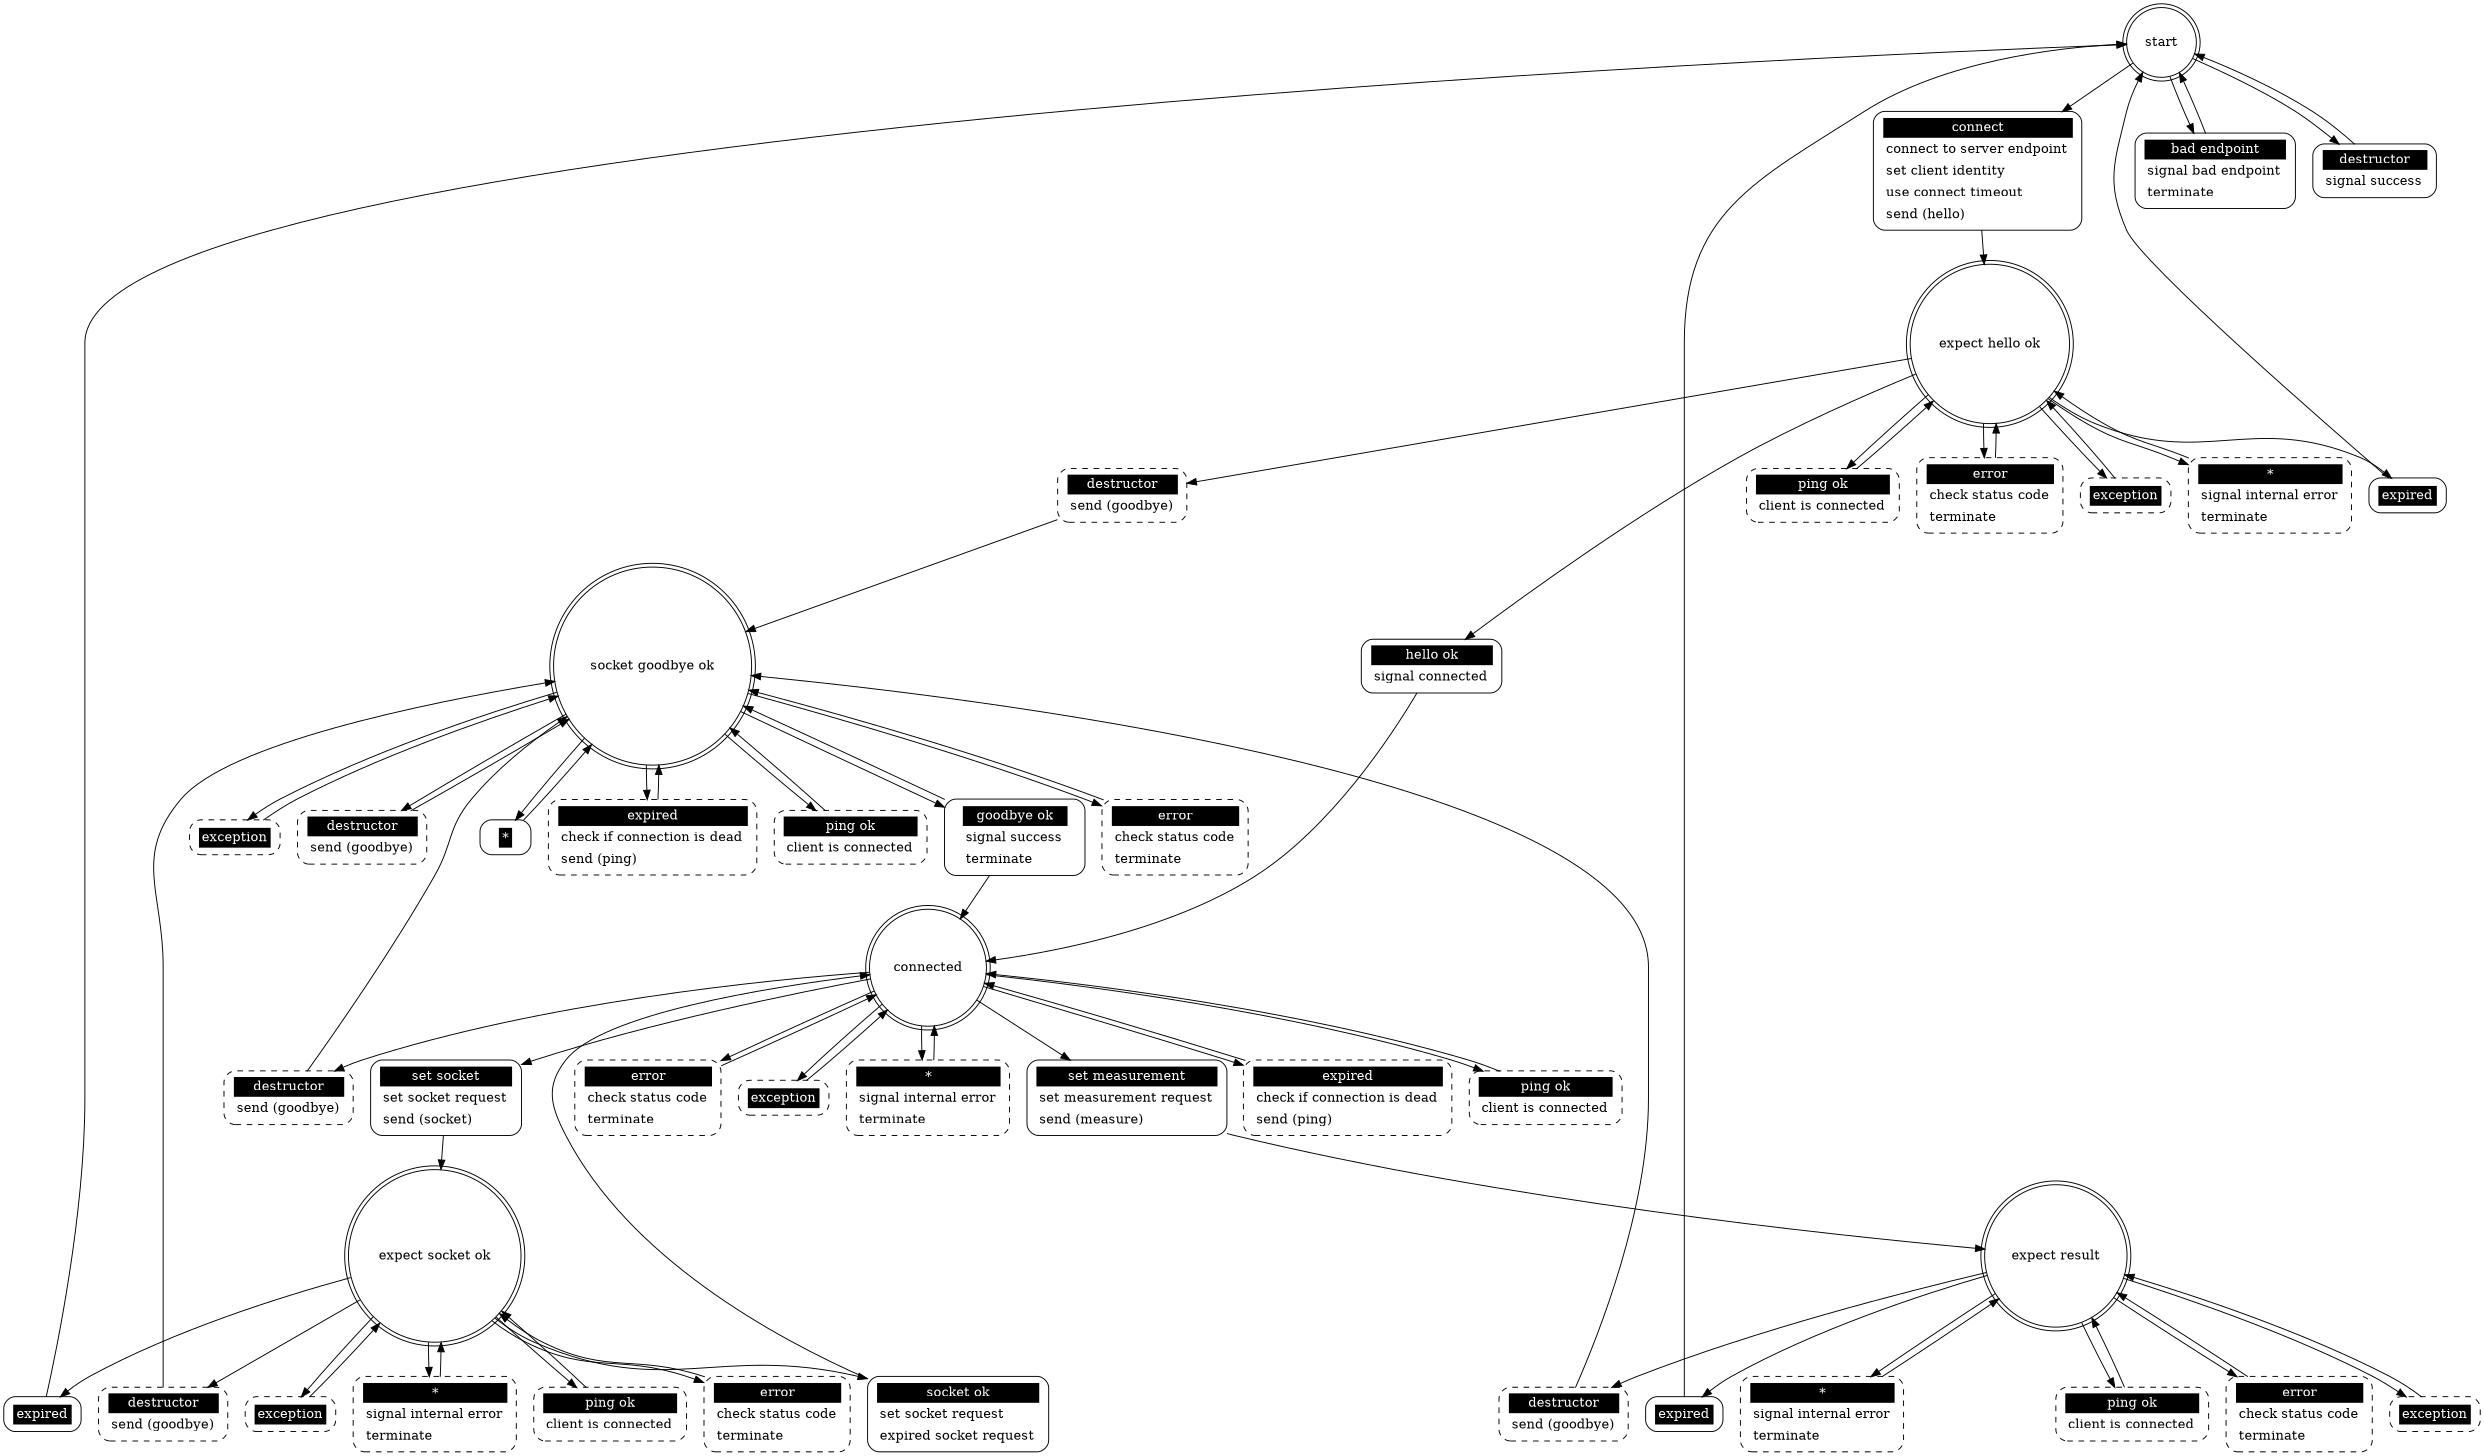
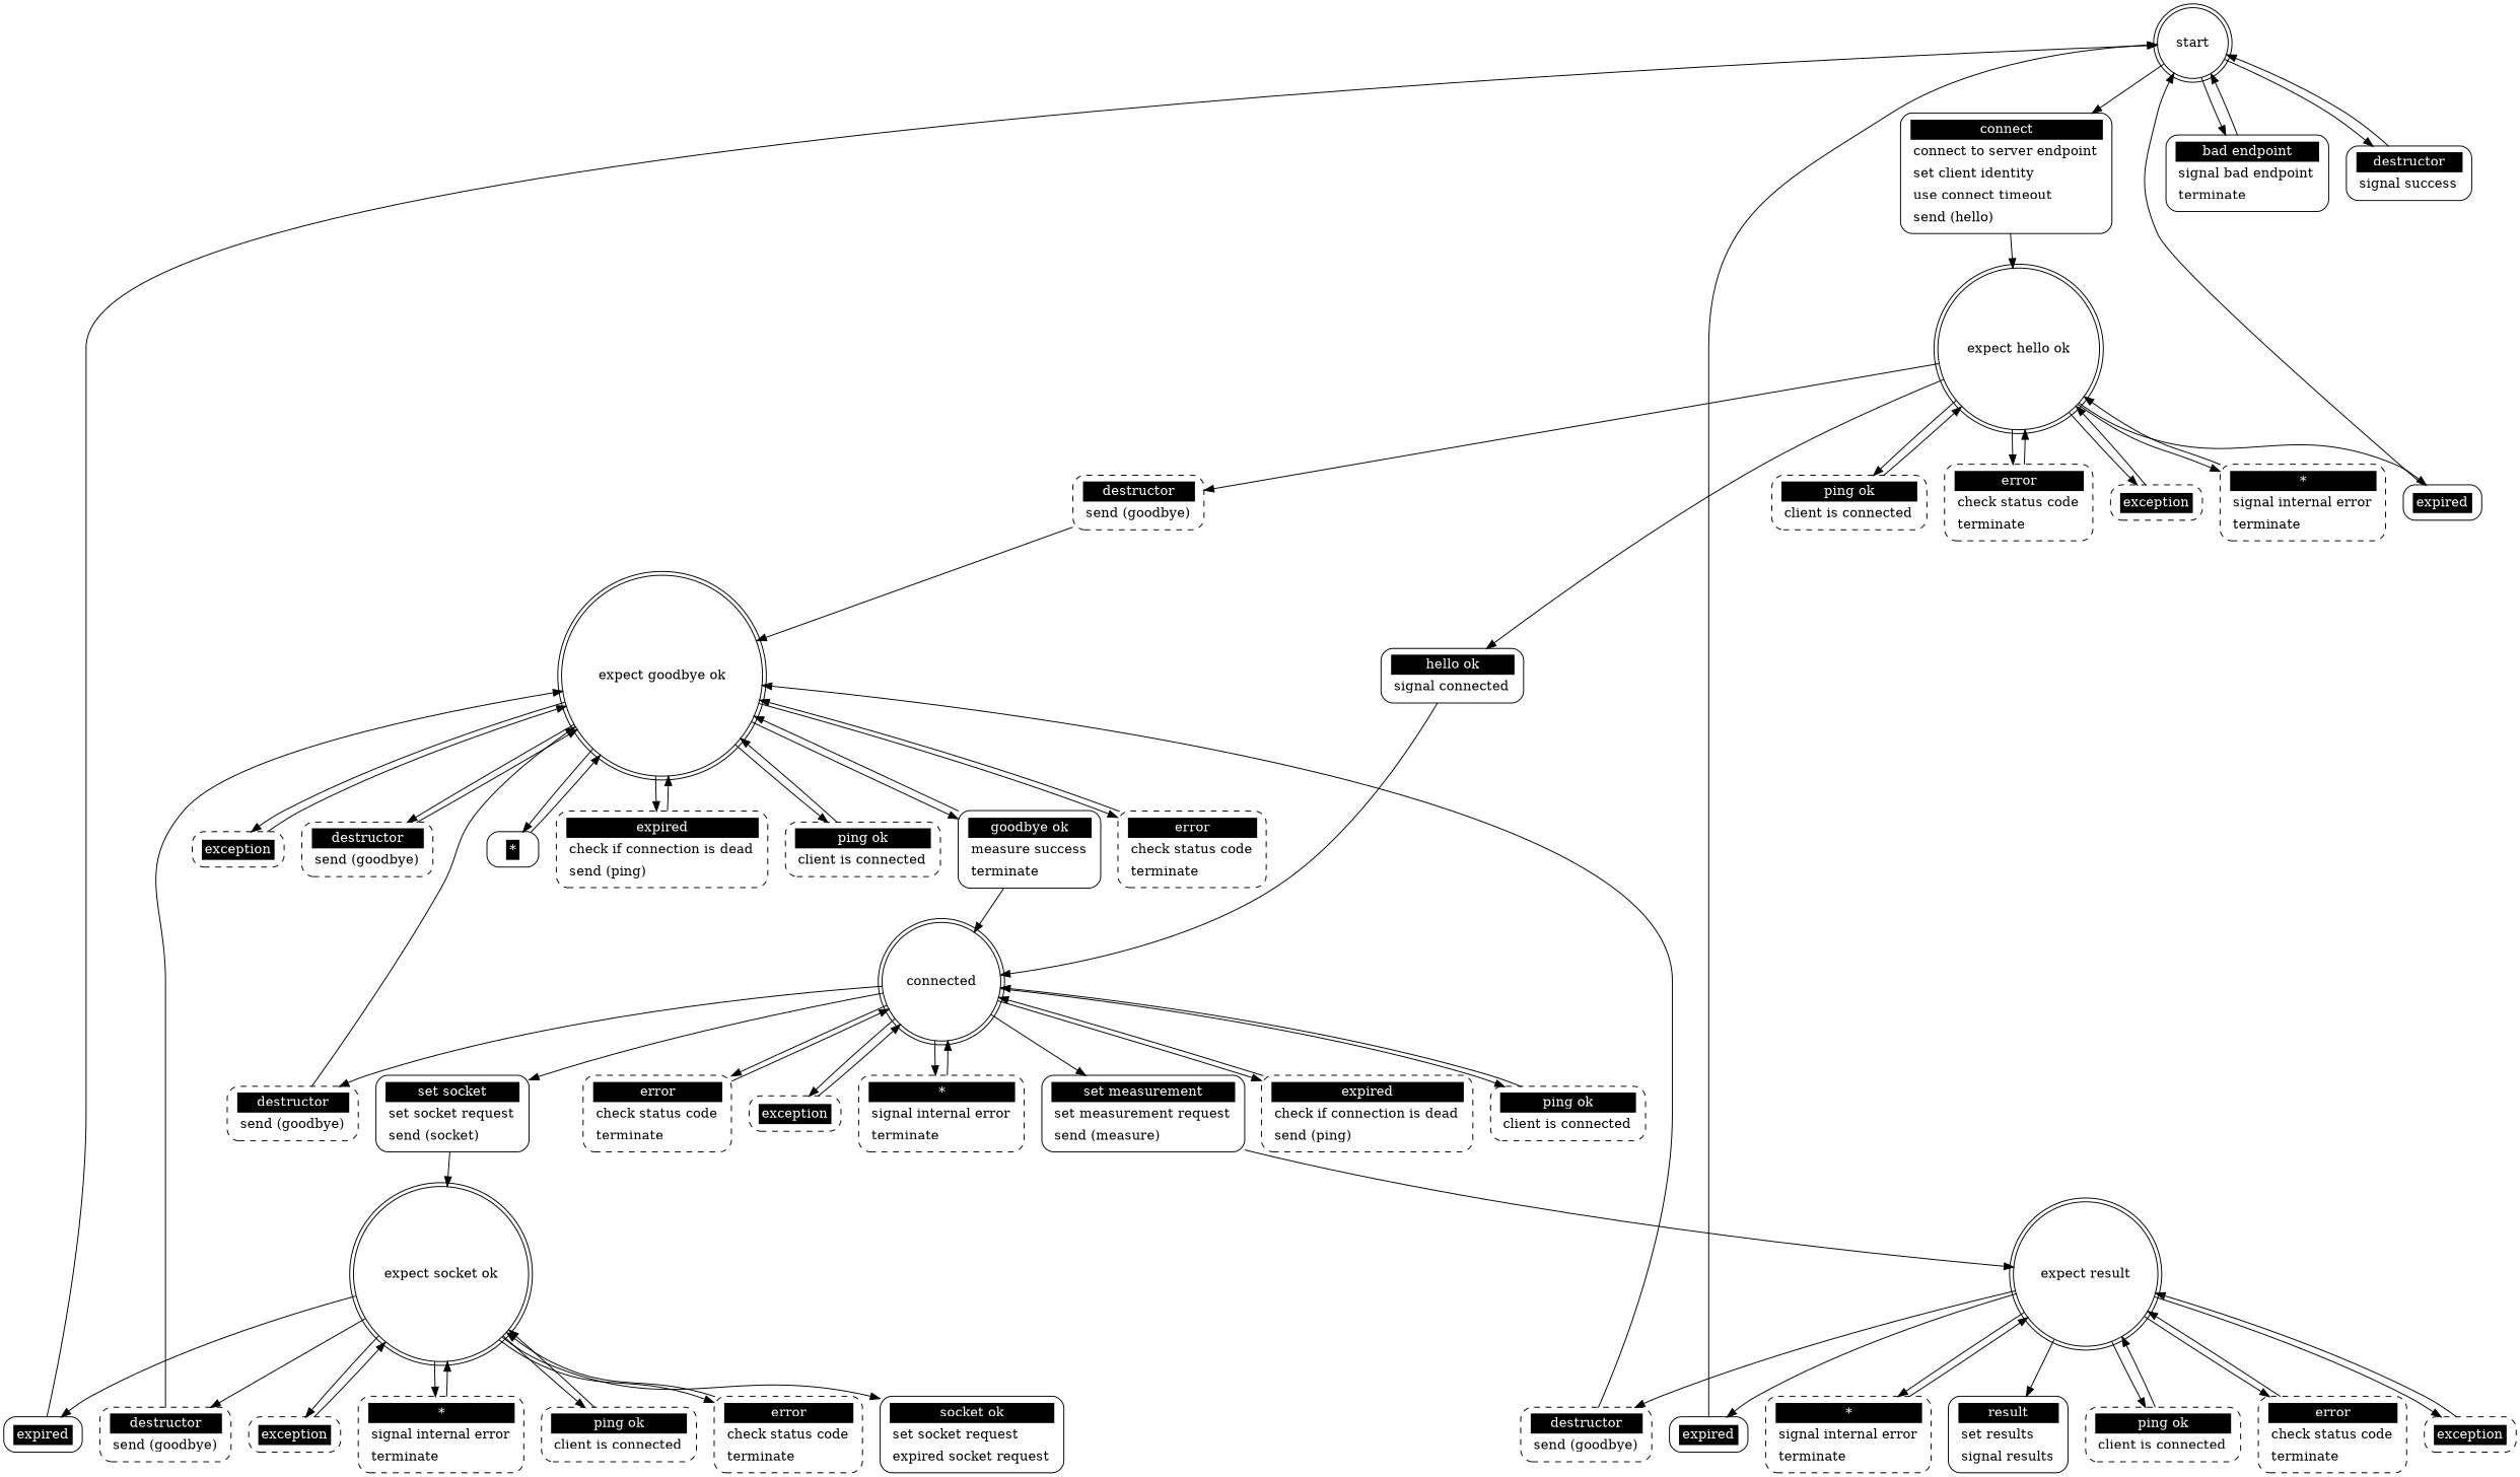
  digraph {
    node [shape=Mrecord style=dashed]
    start [shape=doublecircle style=""]
    n2 [label=<<table border="0" cellborder="0" cellpadding="3" bgcolor="white"><tr><td bgcolor="black" align="center" colspan="2"><font color="white">connect</font></td></tr><tr><td align="left" port="r3">connect to server endpoint</td></tr><tr><td align="left" port="r3">set client identity</td></tr><tr><td align="left" port="r3">use connect timeout</td></tr><tr><td align="left" port="r3">send (hello)</td></tr></table>> style=solid]
    n3 [label=<<table border="0" cellborder="0" cellpadding="3" bgcolor="white"><tr><td bgcolor="black" align="center" colspan="2"><font color="white">bad endpoint</font></td></tr><tr><td align="left" port="r3">signal bad endpoint</td></tr><tr><td align="left" port="r3">terminate</td></tr></table>> style=solid]
    n4 [label=<<table border="0" cellborder="0" cellpadding="3" bgcolor="white"><tr><td bgcolor="black" align="center" colspan="2"><font color="white">destructor</font></td></tr><tr><td align="left" port="r3">signal success</td></tr></table>> style=solid]
    "expect hello ok" [shape=doublecircle style=""]
    n6 [label=<<table border="0" cellborder="0" cellpadding="3" bgcolor="white"><tr><td bgcolor="black" align="center" colspan="2"><font color="white">destructor</font></td></tr><tr><td align="left" port="r3">send (goodbye)</td></tr></table>>]
    n7 [label=<<table border="0" cellborder="0" cellpadding="3" bgcolor="white"><tr><td bgcolor="black" align="center" colspan="2"><font color="white">ping ok</font></td></tr><tr><td align="left" port="r3">client is connected</td></tr></table>>]
    n8 [label=<<table border="0" cellborder="0" cellpadding="3" bgcolor="white"><tr><td bgcolor="black" align="center" colspan="2"><font color="white">error</font></td></tr><tr><td align="left" port="r3">check status code</td></tr><tr><td align="left" port="r3">terminate</td></tr></table>>]
    n9 [label=<<table border="0" cellborder="0" cellpadding="3" bgcolor="white"><tr><td bgcolor="black" align="center" colspan="2"><font color="white">exception</font></td></tr></table>>]
    n10 [label=<<table border="0" cellborder="0" cellpadding="3" bgcolor="white"><tr><td bgcolor="black" align="center" colspan="2"><font color="white">*</font></td></tr><tr><td align="left" port="r3">signal internal error</td></tr><tr><td align="left" port="r3">terminate</td></tr></table>>]
    n11 [label=<<table border="0" cellborder="0" cellpadding="3" bgcolor="white"><tr><td bgcolor="black" align="center" colspan="2"><font color="white">hello ok</font></td></tr><tr><td align="left" port="r3">signal connected</td></tr></table>> style=solid]
    n12 [label=<<table border="0" cellborder="0" cellpadding="3" bgcolor="white"><tr><td bgcolor="black" align="center" colspan="2"><font color="white">expired</font></td></tr></table>> style=solid]
-   "expect goodbye ok" [shape=doublecircle label="socket goodbye ok" style=""]
+   "expect goodbye ok" [shape=doublecircle style=""]
    connected [shape=doublecircle style=""]
    n15 [label=<<table border="0" cellborder="0" cellpadding="3" bgcolor="white"><tr><td bgcolor="black" align="center" colspan="2"><font color="white">destructor</font></td></tr><tr><td align="left" port="r3">send (goodbye)</td></tr></table>>]
    n16 [label=<<table border="0" cellborder="0" cellpadding="3" bgcolor="white"><tr><td bgcolor="black" align="center" colspan="2"><font color="white">expired</font></td></tr><tr><td align="left" port="r3">check if connection is dead</td></tr><tr><td align="left" port="r3">send (ping)</td></tr></table>>]
    n17 [label=<<table border="0" cellborder="0" cellpadding="3" bgcolor="white"><tr><td bgcolor="black" align="center" colspan="2"><font color="white">ping ok</font></td></tr><tr><td align="left" port="r3">client is connected</td></tr></table>>]
    n18 [label=<<table border="0" cellborder="0" cellpadding="3" bgcolor="white"><tr><td bgcolor="black" align="center" colspan="2"><font color="white">error</font></td></tr><tr><td align="left" port="r3">check status code</td></tr><tr><td align="left" port="r3">terminate</td></tr></table>>]
    n19 [label=<<table border="0" cellborder="0" cellpadding="3" bgcolor="white"><tr><td bgcolor="black" align="center" colspan="2"><font color="white">exception</font></td></tr></table>>]
-   n20 [label=<<table border="0" cellborder="0" cellpadding="3" bgcolor="white"><tr><td bgcolor="black" align="center" colspan="2"><font color="white">goodbye ok</font></td></tr><tr><td align="left" port="r3">signal success</td></tr><tr><td align="left" port="r3">terminate</td></tr></table>> style=solid]
+   n20 [label=<<table border="0" cellborder="0" cellpadding="3" bgcolor="white"><tr><td bgcolor="black" align="center" colspan="2"><font color="white">goodbye ok</font></td></tr><tr><td align="left" port="r3">measure success</td></tr><tr><td align="left" port="r3">terminate</td></tr></table>> style=solid]
    n21 [label=<<table border="0" cellborder="0" cellpadding="3" bgcolor="white"><tr><td bgcolor="black" align="center" colspan="2"><font color="white">*</font></td></tr></table>> style=solid]
    n22 [label=<<table border="0" cellborder="0" cellpadding="3" bgcolor="white"><tr><td bgcolor="black" align="center" colspan="2"><font color="white">destructor</font></td></tr><tr><td align="left" port="r3">send (goodbye)</td></tr></table>>]
    n23 [label=<<table border="0" cellborder="0" cellpadding="3" bgcolor="white"><tr><td bgcolor="black" align="center" colspan="2"><font color="white">expired</font></td></tr><tr><td align="left" port="r3">check if connection is dead</td></tr><tr><td align="left" port="r3">send (ping)</td></tr></table>>]
    n24 [label=<<table border="0" cellborder="0" cellpadding="3" bgcolor="white"><tr><td bgcolor="black" align="center" colspan="2"><font color="white">ping ok</font></td></tr><tr><td align="left" port="r3">client is connected</td></tr></table>>]
    n25 [label=<<table border="0" cellborder="0" cellpadding="3" bgcolor="white"><tr><td bgcolor="black" align="center" colspan="2"><font color="white">error</font></td></tr><tr><td align="left" port="r3">check status code</td></tr><tr><td align="left" port="r3">terminate</td></tr></table>>]
    n26 [label=<<table border="0" cellborder="0" cellpadding="3" bgcolor="white"><tr><td bgcolor="black" align="center" colspan="2"><font color="white">exception</font></td></tr></table>>]
    n27 [label=<<table border="0" cellborder="0" cellpadding="3" bgcolor="white"><tr><td bgcolor="black" align="center" colspan="2"><font color="white">*</font></td></tr><tr><td align="left" port="r3">signal internal error</td></tr><tr><td align="left" port="r3">terminate</td></tr></table>>]
    n28 [label=<<table border="0" cellborder="0" cellpadding="3" bgcolor="white"><tr><td bgcolor="black" align="center" colspan="2"><font color="white">set socket</font></td></tr><tr><td align="left" port="r3">set socket request</td></tr><tr><td align="left" port="r3">send (socket)</td></tr></table>> style=solid]
    n29 [label=<<table border="0" cellborder="0" cellpadding="3" bgcolor="white"><tr><td bgcolor="black" align="center" colspan="2"><font color="white">set measurement</font></td></tr><tr><td align="left" port="r3">set measurement request</td></tr><tr><td align="left" port="r3">send (measure)</td></tr></table>> style=solid]
    "expect socket ok" [shape=doublecircle style=""]
    "expect result" [shape=doublecircle style=""]
    n32 [label=<<table border="0" cellborder="0" cellpadding="3" bgcolor="white"><tr><td bgcolor="black" align="center" colspan="2"><font color="white">destructor</font></td></tr><tr><td align="left" port="r3">send (goodbye)</td></tr></table>>]
    n33 [label=<<table border="0" cellborder="0" cellpadding="3" bgcolor="white"><tr><td bgcolor="black" align="center" colspan="2"><font color="white">ping ok</font></td></tr><tr><td align="left" port="r3">client is connected</td></tr></table>>]
    n34 [label=<<table border="0" cellborder="0" cellpadding="3" bgcolor="white"><tr><td bgcolor="black" align="center" colspan="2"><font color="white">error</font></td></tr><tr><td align="left" port="r3">check status code</td></tr><tr><td align="left" port="r3">terminate</td></tr></table>>]
    n35 [label=<<table border="0" cellborder="0" cellpadding="3" bgcolor="white"><tr><td bgcolor="black" align="center" colspan="2"><font color="white">exception</font></td></tr></table>>]
    n36 [label=<<table border="0" cellborder="0" cellpadding="3" bgcolor="white"><tr><td bgcolor="black" align="center" colspan="2"><font color="white">*</font></td></tr><tr><td align="left" port="r3">signal internal error</td></tr><tr><td align="left" port="r3">terminate</td></tr></table>>]
    n37 [label=<<table border="0" cellborder="0" cellpadding="3" bgcolor="white"><tr><td bgcolor="black" align="center" colspan="2"><font color="white">socket ok</font></td></tr><tr><td align="left" port="r3">set socket request</td></tr><tr><td align="left" port="r3">expired socket request</td></tr></table>> style=solid]
    n38 [label=<<table border="0" cellborder="0" cellpadding="3" bgcolor="white"><tr><td bgcolor="black" align="center" colspan="2"><font color="white">expired</font></td></tr></table>> style=solid]
    n39 [label=<<table border="0" cellborder="0" cellpadding="3" bgcolor="white"><tr><td bgcolor="black" align="center" colspan="2"><font color="white">destructor</font></td></tr><tr><td align="left" port="r3">send (goodbye)</td></tr></table>>]
    n40 [label=<<table border="0" cellborder="0" cellpadding="3" bgcolor="white"><tr><td bgcolor="black" align="center" colspan="2"><font color="white">ping ok</font></td></tr><tr><td align="left" port="r3">client is connected</td></tr></table>>]
    n41 [label=<<table border="0" cellborder="0" cellpadding="3" bgcolor="white"><tr><td bgcolor="black" align="center" colspan="2"><font color="white">error</font></td></tr><tr><td align="left" port="r3">check status code</td></tr><tr><td align="left" port="r3">terminate</td></tr></table>>]
    n42 [label=<<table border="0" cellborder="0" cellpadding="3" bgcolor="white"><tr><td bgcolor="black" align="center" colspan="2"><font color="white">exception</font></td></tr></table>>]
    n43 [label=<<table border="0" cellborder="0" cellpadding="3" bgcolor="white"><tr><td bgcolor="black" align="center" colspan="2"><font color="white">*</font></td></tr><tr><td align="left" port="r3">signal internal error</td></tr><tr><td align="left" port="r3">terminate</td></tr></table>>]
+   n44 [label=<<table border="0" cellborder="0" cellpadding="3" bgcolor="white"><tr><td bgcolor="black" align="center" colspan="2"><font color="white">result</font></td></tr><tr><td align="left" port="r3">set results</td></tr><tr><td align="left" port="r3">signal results</td></tr></table>> style=solid]
    n45 [label=<<table border="0" cellborder="0" cellpadding="3" bgcolor="white"><tr><td bgcolor="black" align="center" colspan="2"><font color="white">expired</font></td></tr></table>> style=solid]
    start -> n2
    start -> n3
    start -> n4
    n2 -> "expect hello ok"
    n3 -> start
    n4 -> start
    "expect hello ok" -> n6
    "expect hello ok" -> n7
    "expect hello ok" -> n8
    "expect hello ok" -> n9
    "expect hello ok" -> n10
    "expect hello ok" -> n11
    "expect hello ok" -> n12
    n6 -> "expect goodbye ok"
    n7 -> "expect hello ok"
    n8 -> "expect hello ok"
    n9 -> "expect hello ok"
    n10 -> "expect hello ok"
    n11 -> connected
    n12 -> start
    "expect goodbye ok" -> n15
    "expect goodbye ok" -> n16
    "expect goodbye ok" -> n17
    "expect goodbye ok" -> n18
    "expect goodbye ok" -> n19
    "expect goodbye ok" -> n20
    "expect goodbye ok" -> n21
    connected -> n22
    connected -> n23
    connected -> n24
    connected -> n25
    connected -> n26
    connected -> n27
    connected -> n28
    connected -> n29
    n15 -> "expect goodbye ok"
    n16 -> "expect goodbye ok"
    n17 -> "expect goodbye ok"
    n18 -> "expect goodbye ok"
    n19 -> "expect goodbye ok"
    n20 -> "expect goodbye ok"
    n20 -> connected
    n21 -> "expect goodbye ok"
    n22 -> "expect goodbye ok"
    n23 -> connected
    n24 -> connected
    n25 -> connected
    n26 -> connected
    n27 -> connected
    n28 -> "expect socket ok"
    n29 -> "expect result"
    "expect socket ok" -> n32
    "expect socket ok" -> n33
    "expect socket ok" -> n34
    "expect socket ok" -> n35
    "expect socket ok" -> n36
    "expect socket ok" -> n37
    "expect socket ok" -> n38
    "expect result" -> n39
    "expect result" -> n40
    "expect result" -> n41
    "expect result" -> n42
    "expect result" -> n43
+   "expect result" -> n44
    "expect result" -> n45
    n32 -> "expect goodbye ok"
    n33 -> "expect socket ok"
    n34 -> "expect socket ok"
    n35 -> "expect socket ok"
    n36 -> "expect socket ok"
-   n37 -> connected
    n38 -> start
    n39 -> "expect goodbye ok"
    n40 -> "expect result"
    n41 -> "expect result"
    n42 -> "expect result"
    n43 -> "expect result"
    n45 -> start
  }
